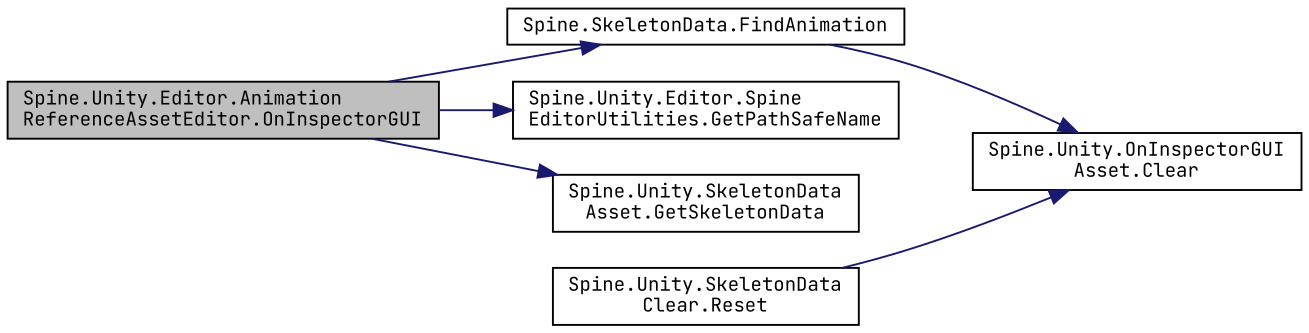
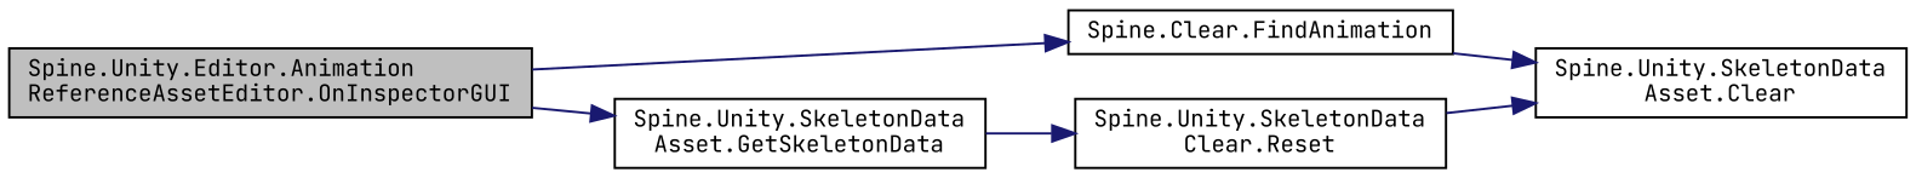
  digraph {
    fontname="JetBrains Mono"
    rankdir=LR
    node [color=black fillcolor=white fontname="JetBrains Mono" fontsize=10 shape=record style=filled]
    edge [color=midnightblue fontname="JetBrains Mono" fontsize=10 labelfontname=Helvetica labelfontsize=10 style=solid]
    n1 [fillcolor=grey75 fontcolor=black height=0.2 label="Spine.Unity.Editor.Animation\lReferenceAssetEditor.OnInspectorGUI" width=0.4]
-   n2 [height=0.2 label="Spine.SkeletonData.FindAnimation" width=0.4]
-   n3 [height=0.2 label="Spine.Unity.Editor.Spine\lEditorUtilities.GetPathSafeName" width=0.4]
+   n2 [height=0.2 label="Spine.Clear.FindAnimation" width=0.4]
    n4 [height=0.2 label="Spine.Unity.SkeletonData\lAsset.GetSkeletonData" width=0.4]
-   n5 [height=0.2 label="Spine.Unity.OnInspectorGUI\lAsset.Clear" width=0.4]
+   n5 [height=0.2 label="Spine.Unity.SkeletonData\lAsset.Clear" width=0.4]
    n6 [height=0.2 label="Spine.Unity.SkeletonData\lClear.Reset" width=0.4]
    n1 -> n2
-   n1 -> n3
    n1 -> n4
    n2 -> n5
+   n4 -> n6
    n6 -> n5
  }
